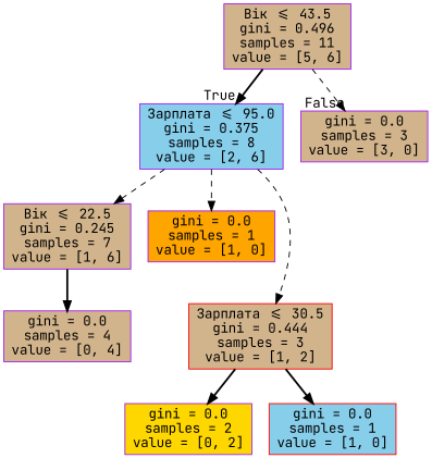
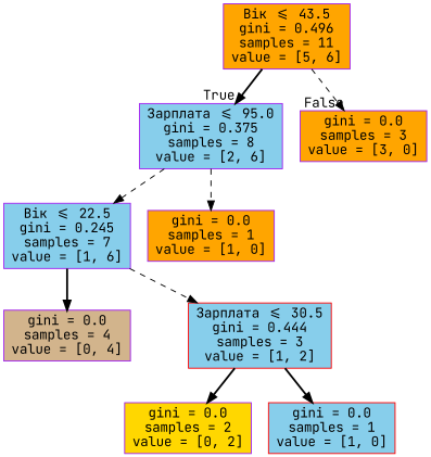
  digraph {
    fontname="JetBrains Mono"
    node [color=purple fillcolor=skyblue fontname="JetBrains Mono" shape=box style=filled]
    edge [fontname="JetBrains Mono" style=bold]
-   n1 [fillcolor=tan label="Вік <= 43.5\ngini = 0.496\nsamples = 11\nvalue = [5, 6]"]
+   n1 [fillcolor=orange label="Вік <= 43.5\ngini = 0.496\nsamples = 11\nvalue = [5, 6]"]
    n2 [label="Зарплата <= 95.0\ngini = 0.375\nsamples = 8\nvalue = [2, 6]"]
-   n3 [fillcolor=tan label="gini = 0.0\nsamples = 3\nvalue = [3, 0]"]
-   n4 [fillcolor=tan label="Вік <= 22.5\ngini = 0.245\nsamples = 7\nvalue = [1, 6]"]
+   n3 [fillcolor=orange label="gini = 0.0\nsamples = 3\nvalue = [3, 0]"]
+   n4 [label="Вік <= 22.5\ngini = 0.245\nsamples = 7\nvalue = [1, 6]"]
    n5 [fillcolor=orange label="gini = 0.0\nsamples = 1\nvalue = [1, 0]"]
-   n6 [color=red fillcolor=tan label="Зарплата <= 30.5\ngini = 0.444\nsamples = 3\nvalue = [1, 2]"]
+   n6 [color=red label="Зарплата <= 30.5\ngini = 0.444\nsamples = 3\nvalue = [1, 2]"]
    n7 [fillcolor=tan label="gini = 0.0\nsamples = 4\nvalue = [0, 4]"]
    n8 [fillcolor=gold label="gini = 0.0\nsamples = 2\nvalue = [0, 2]"]
    n9 [color=red label="gini = 0.0\nsamples = 1\nvalue = [1, 0]"]
    n1 -> n2 [headlabel=True labelangle=45 labeldistance=2.5]
    n1 -> n3 [headlabel=False labelangle=-45 labeldistance=2.5 style=dashed]
    n2 -> n4 [style=dashed]
    n2 -> n5 [style=dashed]
-   n2 -> n6 [style=dashed]
+   n4 -> n6 [style=dashed]
    n4 -> n7
    n6 -> n8
    n6 -> n9
  }
